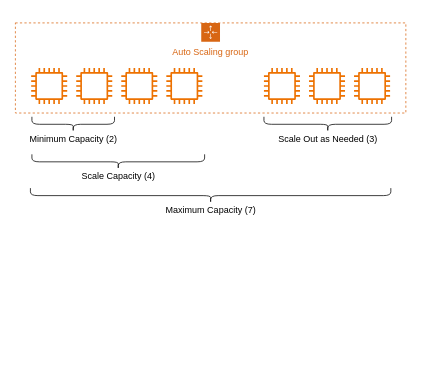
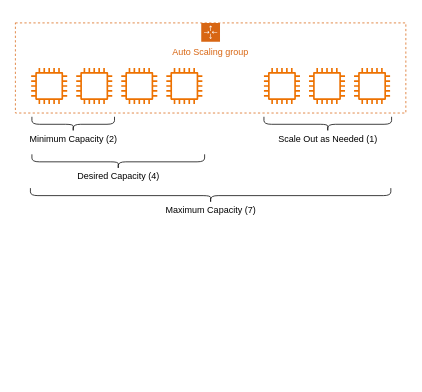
  <mxCell id="0" />
  <mxCell id="1" parent="0" />
  <mxCell id="2" value="Auto Scaling group" style="points=[[0,0],[0.25,0],[0.5,0],[0.75,0],[1,0],[1,0.25],[1,0.5],[1,0.75],[1,1],[0.75,1],[0.5,1],[0.25,1],[0,1],[0,0.75],[0,0.5],[0,0.25]];outlineConnect=0;gradientColor=none;html=1;whiteSpace=wrap;fontSize=12;fontStyle=0;container=1;pointerEvents=0;collapsible=0;recursiveResize=0;shape=mxgraph.aws4.groupCenter;grIcon=mxgraph.aws4.group_auto_scaling_group;grStroke=1;strokeColor=#D86613;fillColor=none;verticalAlign=top;align=center;fontColor=#D86613;dashed=1;spacingTop=25;" parent="1" vertex="1"><mxGeometry x="20" y="30" width="520" height="120" as="geometry" /></mxCell>
  <mxCell id="3" value="" style="sketch=0;outlineConnect=0;fontColor=#232F3E;gradientColor=none;fillColor=#ED7100;strokeColor=none;dashed=0;verticalLabelPosition=bottom;verticalAlign=top;align=center;html=1;fontSize=12;fontStyle=0;aspect=fixed;pointerEvents=1;shape=mxgraph.aws4.instance2;" parent="2" vertex="1"><mxGeometry x="21" y="60" width="48" height="48" as="geometry" /></mxCell>
  <mxCell id="4" value="" style="sketch=0;outlineConnect=0;fontColor=#232F3E;gradientColor=none;fillColor=#ED7100;strokeColor=none;dashed=0;verticalLabelPosition=bottom;verticalAlign=top;align=center;html=1;fontSize=12;fontStyle=0;aspect=fixed;pointerEvents=1;shape=mxgraph.aws4.instance2;" parent="2" vertex="1"><mxGeometry x="81" y="60" width="48" height="48" as="geometry" /></mxCell>
  <mxCell id="5" value="" style="sketch=0;outlineConnect=0;fontColor=#232F3E;gradientColor=none;fillColor=#ED7100;strokeColor=none;dashed=0;verticalLabelPosition=bottom;verticalAlign=top;align=center;html=1;fontSize=12;fontStyle=0;aspect=fixed;pointerEvents=1;shape=mxgraph.aws4.instance2;" parent="2" vertex="1"><mxGeometry x="141" y="60" width="48" height="48" as="geometry" /></mxCell>
  <mxCell id="6" value="" style="sketch=0;outlineConnect=0;fontColor=#232F3E;gradientColor=none;fillColor=#ED7100;strokeColor=none;dashed=0;verticalLabelPosition=bottom;verticalAlign=top;align=center;html=1;fontSize=12;fontStyle=0;aspect=fixed;pointerEvents=1;shape=mxgraph.aws4.instance2;" parent="2" vertex="1"><mxGeometry x="201" y="60" width="48" height="48" as="geometry" /></mxCell>
  <mxCell id="7" value="" style="sketch=0;outlineConnect=0;fontColor=#232F3E;gradientColor=none;fillColor=#ED7100;strokeColor=none;dashed=0;verticalLabelPosition=bottom;verticalAlign=top;align=center;html=1;fontSize=12;fontStyle=0;aspect=fixed;pointerEvents=1;shape=mxgraph.aws4.instance2;" parent="2" vertex="1"><mxGeometry x="331" y="60" width="48" height="48" as="geometry" /></mxCell>
  <mxCell id="8" value="" style="sketch=0;outlineConnect=0;fontColor=#232F3E;gradientColor=none;fillColor=#ED7100;strokeColor=none;dashed=0;verticalLabelPosition=bottom;verticalAlign=top;align=center;html=1;fontSize=12;fontStyle=0;aspect=fixed;pointerEvents=1;shape=mxgraph.aws4.instance2;" parent="2" vertex="1"><mxGeometry x="391" y="60" width="48" height="48" as="geometry" /></mxCell>
  <mxCell id="9" value="" style="sketch=0;outlineConnect=0;fontColor=#232F3E;gradientColor=none;fillColor=#ED7100;strokeColor=none;dashed=0;verticalLabelPosition=bottom;verticalAlign=top;align=center;html=1;fontSize=12;fontStyle=0;aspect=fixed;pointerEvents=1;shape=mxgraph.aws4.instance2;" parent="2" vertex="1"><mxGeometry x="451" y="60" width="48" height="48" as="geometry" /></mxCell>
  <mxCell id="10" value="" style="shape=curlyBracket;whiteSpace=wrap;html=1;rounded=1;flipH=1;labelPosition=right;verticalLabelPosition=middle;align=left;verticalAlign=middle;rotation=90;" parent="1" vertex="1"><mxGeometry x="87" y="110" width="20" height="110" as="geometry" /></mxCell>
  <mxCell id="11" value="" style="shape=curlyBracket;whiteSpace=wrap;html=1;rounded=1;flipH=1;labelPosition=right;verticalLabelPosition=middle;align=left;verticalAlign=middle;rotation=90;" parent="1" vertex="1"><mxGeometry x="426" y="80" width="20" height="170" as="geometry" /></mxCell>
  <mxCell id="12" value="Minimum Capacity (2&lt;span style=&quot;background-color: transparent; color: light-dark(rgb(0, 0, 0), rgb(255, 255, 255));&quot;&gt;)&lt;/span&gt;" style="text;html=1;align=center;verticalAlign=middle;resizable=0;points=[];autosize=1;strokeColor=none;fillColor=none;" parent="1" vertex="1"><mxGeometry x="27" y="170" width="140" height="30" as="geometry" /></mxCell>
- <mxCell id="13" value="Scale Out as Needed (3)" style="text;html=1;align=center;verticalAlign=middle;resizable=0;points=[];autosize=1;strokeColor=none;fillColor=none;" parent="1" vertex="1"><mxGeometry x="356" y="170" width="160" height="30" as="geometry" /></mxCell>
+ <mxCell id="13" value="Scale Out as Needed (1)" style="text;html=1;align=center;verticalAlign=middle;resizable=0;points=[];autosize=1;strokeColor=none;fillColor=none;" parent="1" vertex="1"><mxGeometry x="356" y="170" width="160" height="30" as="geometry" /></mxCell>
  <mxCell id="14" value="" style="shape=curlyBracket;whiteSpace=wrap;html=1;rounded=1;flipH=1;labelPosition=right;verticalLabelPosition=middle;align=left;verticalAlign=middle;rotation=90;" parent="1" vertex="1"><mxGeometry x="147" y="100" width="20" height="230" as="geometry" /></mxCell>
- <mxCell id="15" value="Scale Capacity (4)" style="text;html=1;align=center;verticalAlign=middle;resizable=0;points=[];autosize=1;strokeColor=none;fillColor=none;" parent="1" vertex="1"><mxGeometry x="92" y="220" width="130" height="30" as="geometry" /></mxCell>
+ <mxCell id="15" value="Desired Capacity (4)" style="text;html=1;align=center;verticalAlign=middle;resizable=0;points=[];autosize=1;strokeColor=none;fillColor=none;" parent="1" vertex="1"><mxGeometry x="92" y="220" width="130" height="30" as="geometry" /></mxCell>
  <mxCell id="16" value="" style="shape=curlyBracket;whiteSpace=wrap;html=1;rounded=1;flipH=1;labelPosition=right;verticalLabelPosition=middle;align=left;verticalAlign=middle;rotation=90;" parent="1" vertex="1"><mxGeometry x="270" y="20" width="20" height="480" as="geometry" /></mxCell>
  <mxCell id="17" value="Maximum Capacity (7)" style="text;html=1;align=center;verticalAlign=middle;resizable=0;points=[];autosize=1;strokeColor=none;fillColor=none;" parent="1" vertex="1"><mxGeometry x="210" y="265" width="140" height="30" as="geometry" /></mxCell>
